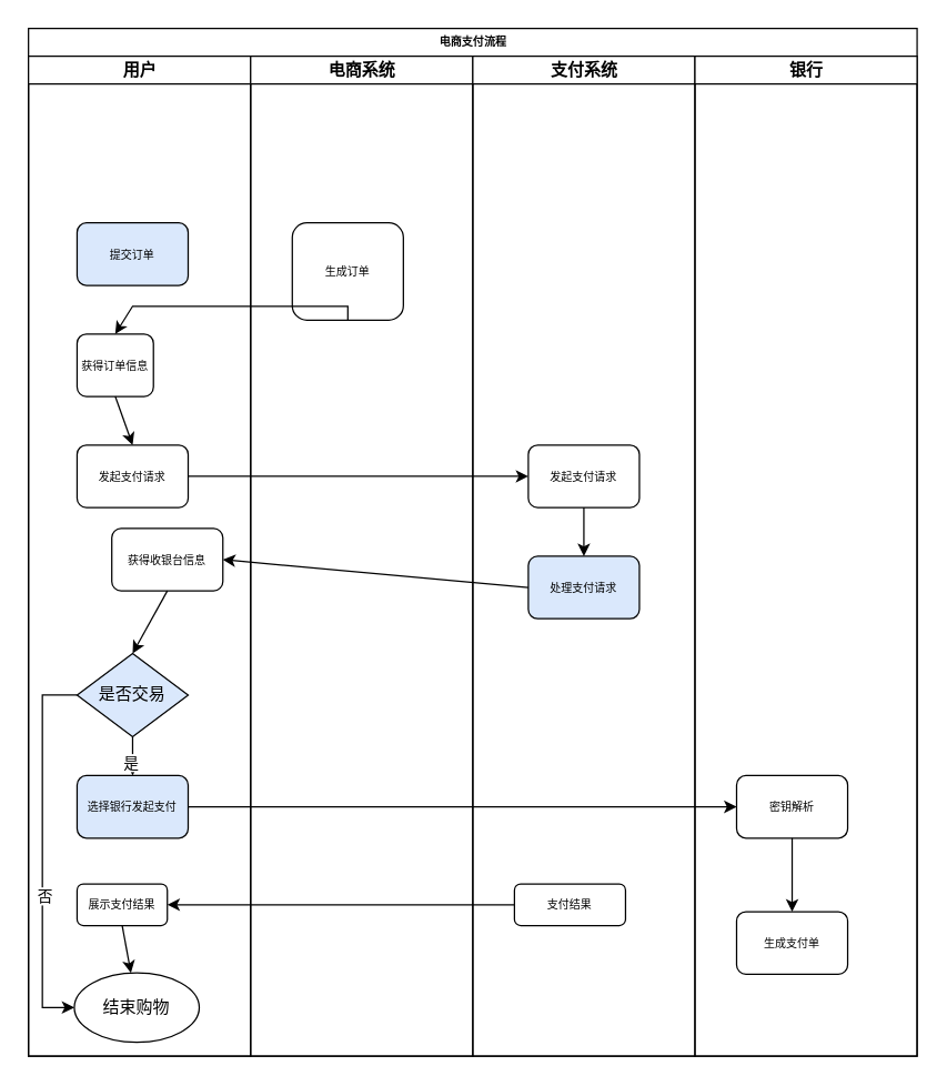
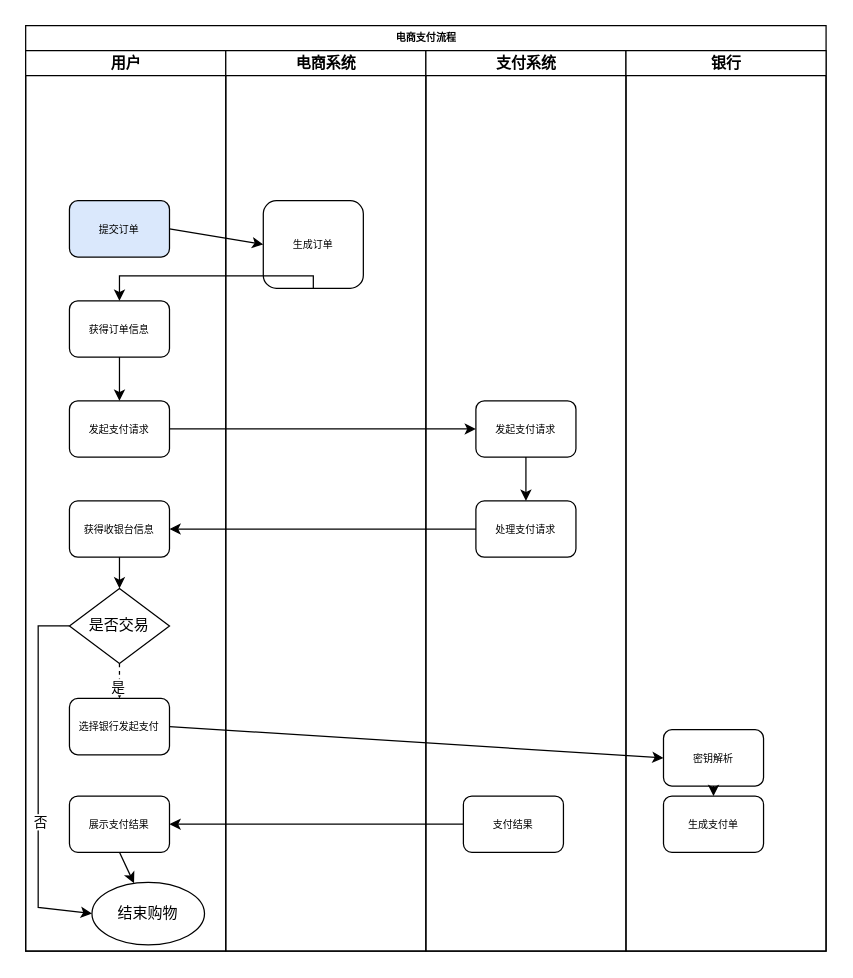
  <mxCell id="0" />
  <mxCell id="1" parent="0" />
  <mxCell id="2" value="电商支付流程" style="swimlane;html=1;childLayout=stackLayout;startSize=20;rounded=0;shadow=0;labelBackgroundColor=none;strokeWidth=1;fontFamily=Verdana;fontSize=8;align=center;" parent="1" vertex="1"><mxGeometry x="20" y="20" width="640" height="740" as="geometry"><mxRectangle x="70" y="60" width="70" height="30" as="alternateBounds" /></mxGeometry></mxCell>
  <mxCell id="3" value="用户" style="swimlane;html=1;startSize=20;" parent="2" vertex="1"><mxGeometry y="20" width="160" height="720" as="geometry" /></mxCell>
  <mxCell id="4" value="提交订单" style="rounded=1;whiteSpace=wrap;html=1;shadow=0;labelBackgroundColor=none;strokeWidth=1;fontFamily=Verdana;fontSize=8;align=center;fillColor=#dae8fc;" vertex="1" parent="3"><mxGeometry x="35" y="120" width="80" height="45" as="geometry" /></mxCell>
- <mxCell id="5" value="获得订单信息" style="rounded=1;whiteSpace=wrap;html=1;shadow=0;labelBackgroundColor=none;strokeWidth=1;fontFamily=Verdana;fontSize=8;align=center;" vertex="1" parent="3"><mxGeometry x="35" y="200" width="55" height="45" as="geometry" /></mxCell>
+ <mxCell id="5" value="获得订单信息" style="rounded=1;whiteSpace=wrap;html=1;shadow=0;labelBackgroundColor=none;strokeWidth=1;fontFamily=Verdana;fontSize=8;align=center;" vertex="1" parent="3"><mxGeometry x="35" y="200" width="80" height="45" as="geometry" /></mxCell>
  <mxCell id="6" value="发起支付请求" style="rounded=1;whiteSpace=wrap;html=1;shadow=0;labelBackgroundColor=none;strokeWidth=1;fontFamily=Verdana;fontSize=8;align=center;" vertex="1" parent="3"><mxGeometry x="35" y="280" width="80" height="45" as="geometry" /></mxCell>
  <mxCell id="7" value="" style="endArrow=classic;html=1;rounded=0;exitX=0.5;exitY=1;exitDx=0;exitDy=0;entryX=0.5;entryY=0;entryDx=0;entryDy=0;" edge="1" parent="3" source="5" target="6"><mxGeometry width="50" height="50" relative="1" as="geometry"><mxPoint x="430" y="230" as="sourcePoint" /><mxPoint x="480" y="180" as="targetPoint" /></mxGeometry></mxCell>
- <mxCell id="8" value="获得收银台信息" style="rounded=1;whiteSpace=wrap;html=1;shadow=0;labelBackgroundColor=none;strokeWidth=1;fontFamily=Verdana;fontSize=8;align=center;" vertex="1" parent="3"><mxGeometry x="60" y="340" width="80" height="45" as="geometry" /></mxCell>
- <mxCell id="9" value="是否交易" style="rhombus;whiteSpace=wrap;html=1;fillColor=#dae8fc;" vertex="1" parent="3"><mxGeometry x="35" y="430" width="80" height="60" as="geometry" /></mxCell>
+ <mxCell id="8" value="获得收银台信息" style="rounded=1;whiteSpace=wrap;html=1;shadow=0;labelBackgroundColor=none;strokeWidth=1;fontFamily=Verdana;fontSize=8;align=center;" vertex="1" parent="3"><mxGeometry x="35" y="360" width="80" height="45" as="geometry" /></mxCell>
+ <mxCell id="9" value="是否交易" style="rhombus;whiteSpace=wrap;html=1;" vertex="1" parent="3"><mxGeometry x="35" y="430" width="80" height="60" as="geometry" /></mxCell>
  <mxCell id="10" value="" style="endArrow=classic;html=1;rounded=0;exitX=0.5;exitY=1;exitDx=0;exitDy=0;entryX=0.5;entryY=0;entryDx=0;entryDy=0;" edge="1" parent="3" source="8" target="9"><mxGeometry width="50" height="50" relative="1" as="geometry"><mxPoint x="430" y="430" as="sourcePoint" /><mxPoint x="480" y="380" as="targetPoint" /></mxGeometry></mxCell>
- <mxCell id="11" value="结束购物" style="ellipse;whiteSpace=wrap;html=1;" vertex="1" parent="3"><mxGeometry x="33" y="660" width="90" height="50" as="geometry" /></mxCell>
+ <mxCell id="11" value="结束购物" style="ellipse;whiteSpace=wrap;html=1;" vertex="1" parent="3"><mxGeometry x="53" y="665" width="90" height="50" as="geometry" /></mxCell>
  <mxCell id="12" value="" style="endArrow=classic;html=1;rounded=0;exitX=0;exitY=0.5;exitDx=0;exitDy=0;entryX=0;entryY=0.5;entryDx=0;entryDy=0;" edge="1" parent="3" source="9" target="11"><mxGeometry width="50" height="50" relative="1" as="geometry"><mxPoint x="440" y="550" as="sourcePoint" /><mxPoint x="20" y="560" as="targetPoint" /><Array as="points"><mxPoint x="10" y="460" /><mxPoint x="10" y="645" /><mxPoint x="10" y="685" /></Array></mxGeometry></mxCell>
  <mxCell id="13" value="否" style="edgeLabel;html=1;align=center;verticalAlign=middle;resizable=0;points=[];" vertex="1" connectable="0" parent="12"><mxGeometry x="0.236" y="1" relative="1" as="geometry"><mxPoint as="offset" /></mxGeometry></mxCell>
- <mxCell id="14" value="选择银行发起支付" style="rounded=1;whiteSpace=wrap;html=1;shadow=0;labelBackgroundColor=none;strokeWidth=1;fontFamily=Verdana;fontSize=8;align=center;fillColor=#dae8fc;" vertex="1" parent="3"><mxGeometry x="35" y="518" width="80" height="45" as="geometry" /></mxCell>
- <mxCell id="15" value="" style="endArrow=classic;html=1;rounded=0;entryX=0.5;entryY=0;entryDx=0;entryDy=0;exitX=0.5;exitY=1;exitDx=0;exitDy=0;" edge="1" parent="3" source="9" target="14"><mxGeometry width="50" height="50" relative="1" as="geometry"><mxPoint x="120" y="460" as="sourcePoint" /><mxPoint x="490" y="500" as="targetPoint" /><Array as="points"><mxPoint x="75" y="500" /></Array></mxGeometry></mxCell>
+ <mxCell id="14" value="选择银行发起支付" style="rounded=1;whiteSpace=wrap;html=1;shadow=0;labelBackgroundColor=none;strokeWidth=1;fontFamily=Verdana;fontSize=8;align=center;" vertex="1" parent="3"><mxGeometry x="35" y="518" width="80" height="45" as="geometry" /></mxCell>
+ <mxCell id="15" value="" style="endArrow=classic;html=1;rounded=0;entryX=0.5;entryY=0;entryDx=0;entryDy=0;exitX=0.5;exitY=1;exitDx=0;exitDy=0;dashed=1;" edge="1" parent="3" source="9" target="14"><mxGeometry width="50" height="50" relative="1" as="geometry"><mxPoint x="120" y="460" as="sourcePoint" /><mxPoint x="490" y="500" as="targetPoint" /><Array as="points"><mxPoint x="75" y="500" /></Array></mxGeometry></mxCell>
  <mxCell id="16" value="是" style="edgeLabel;html=1;align=center;verticalAlign=middle;resizable=0;points=[];" vertex="1" connectable="0" parent="15"><mxGeometry x="0.296" y="-2" relative="1" as="geometry"><mxPoint as="offset" /></mxGeometry></mxCell>
- <mxCell id="17" value="展示支付结果" style="rounded=1;whiteSpace=wrap;html=1;shadow=0;labelBackgroundColor=none;strokeWidth=1;fontFamily=Verdana;fontSize=8;align=center;" vertex="1" parent="3"><mxGeometry x="35" y="596" width="65" height="30" as="geometry" /></mxCell>
+ <mxCell id="17" value="展示支付结果" style="rounded=1;whiteSpace=wrap;html=1;shadow=0;labelBackgroundColor=none;strokeWidth=1;fontFamily=Verdana;fontSize=8;align=center;" vertex="1" parent="3"><mxGeometry x="35" y="596" width="80" height="45" as="geometry" /></mxCell>
  <mxCell id="18" value="" style="endArrow=classic;html=1;rounded=0;exitX=0.5;exitY=1;exitDx=0;exitDy=0;" edge="1" parent="3" source="17" target="11"><mxGeometry width="50" height="50" relative="1" as="geometry"><mxPoint x="440" y="606" as="sourcePoint" /><mxPoint x="490" y="556" as="targetPoint" /></mxGeometry></mxCell>
  <mxCell id="19" value="电商系统" style="swimlane;html=1;startSize=20;" parent="2" vertex="1"><mxGeometry x="160" y="20" width="160" height="720" as="geometry" /></mxCell>
  <mxCell id="20" value="生成订单" style="rounded=1;whiteSpace=wrap;html=1;shadow=0;labelBackgroundColor=none;strokeWidth=1;fontFamily=Verdana;fontSize=8;align=center;" vertex="1" parent="19"><mxGeometry x="30" y="120" width="80" height="70" as="geometry" /></mxCell>
  <mxCell id="21" value="支付系统" style="swimlane;html=1;startSize=20;" parent="2" vertex="1"><mxGeometry x="320" y="20" width="160" height="720" as="geometry" /></mxCell>
  <mxCell id="22" value="发起支付请求" style="rounded=1;whiteSpace=wrap;html=1;shadow=0;labelBackgroundColor=none;strokeWidth=1;fontFamily=Verdana;fontSize=8;align=center;" vertex="1" parent="21"><mxGeometry x="40" y="280" width="80" height="45" as="geometry" /></mxCell>
- <mxCell id="23" value="处理支付请求" style="rounded=1;whiteSpace=wrap;html=1;shadow=0;labelBackgroundColor=none;strokeWidth=1;fontFamily=Verdana;fontSize=8;align=center;fillColor=#dae8fc;" vertex="1" parent="21"><mxGeometry x="40" y="360" width="80" height="45" as="geometry" /></mxCell>
+ <mxCell id="23" value="处理支付请求" style="rounded=1;whiteSpace=wrap;html=1;shadow=0;labelBackgroundColor=none;strokeWidth=1;fontFamily=Verdana;fontSize=8;align=center;" vertex="1" parent="21"><mxGeometry x="40" y="360" width="80" height="45" as="geometry" /></mxCell>
  <mxCell id="24" value="" style="endArrow=classic;html=1;rounded=0;exitX=0.5;exitY=1;exitDx=0;exitDy=0;" edge="1" parent="21" source="22" target="23"><mxGeometry width="50" height="50" relative="1" as="geometry"><mxPoint x="110" y="230" as="sourcePoint" /><mxPoint x="160" y="180" as="targetPoint" /></mxGeometry></mxCell>
- <mxCell id="25" value="支付结果" style="rounded=1;whiteSpace=wrap;html=1;shadow=0;labelBackgroundColor=none;strokeWidth=1;fontFamily=Verdana;fontSize=8;align=center;" vertex="1" parent="21"><mxGeometry x="30" y="596" width="80" height="30" as="geometry" /></mxCell>
+ <mxCell id="25" value="支付结果" style="rounded=1;whiteSpace=wrap;html=1;shadow=0;labelBackgroundColor=none;strokeWidth=1;fontFamily=Verdana;fontSize=8;align=center;" vertex="1" parent="21"><mxGeometry x="30" y="596" width="80" height="45" as="geometry" /></mxCell>
  <mxCell id="26" value="" style="endArrow=classic;html=1;rounded=0;exitX=1;exitY=0.5;exitDx=0;exitDy=0;entryX=0;entryY=0.5;entryDx=0;entryDy=0;" edge="1" parent="2" source="14" target="28"><mxGeometry width="50" height="50" relative="1" as="geometry"><mxPoint x="440" y="578" as="sourcePoint" /><mxPoint x="490" y="528" as="targetPoint" /></mxGeometry></mxCell>
  <mxCell id="27" value="银行" style="swimlane;html=1;startSize=20;" parent="2" vertex="1"><mxGeometry x="480" y="20" width="160" height="720" as="geometry" /></mxCell>
- <mxCell id="28" value="密钥解析" style="rounded=1;whiteSpace=wrap;html=1;shadow=0;labelBackgroundColor=none;strokeWidth=1;fontFamily=Verdana;fontSize=8;align=center;" vertex="1" parent="27"><mxGeometry x="30" y="518" width="80" height="45" as="geometry" /></mxCell>
- <mxCell id="29" value="生成支付单" style="rounded=1;whiteSpace=wrap;html=1;shadow=0;labelBackgroundColor=none;strokeWidth=1;fontFamily=Verdana;fontSize=8;align=center;" vertex="1" parent="27"><mxGeometry x="30" y="616" width="80" height="45" as="geometry" /></mxCell>
+ <mxCell id="28" value="密钥解析" style="rounded=1;whiteSpace=wrap;html=1;shadow=0;labelBackgroundColor=none;strokeWidth=1;fontFamily=Verdana;fontSize=8;align=center;" vertex="1" parent="27"><mxGeometry x="30" y="543" width="80" height="45" as="geometry" /></mxCell>
+ <mxCell id="29" value="生成支付单" style="rounded=1;whiteSpace=wrap;html=1;shadow=0;labelBackgroundColor=none;strokeWidth=1;fontFamily=Verdana;fontSize=8;align=center;" vertex="1" parent="27"><mxGeometry x="30" y="596" width="80" height="45" as="geometry" /></mxCell>
  <mxCell id="30" value="" style="endArrow=classic;html=1;rounded=0;exitX=0.5;exitY=1;exitDx=0;exitDy=0;entryX=0.5;entryY=0;entryDx=0;entryDy=0;" edge="1" parent="27" source="28" target="29"><mxGeometry width="50" height="50" relative="1" as="geometry"><mxPoint x="-40" y="580" as="sourcePoint" /><mxPoint x="10" y="530" as="targetPoint" /></mxGeometry></mxCell>
+ <mxCell id="31" value="" style="endArrow=classic;html=1;rounded=0;exitX=1;exitY=0.5;exitDx=0;exitDy=0;entryX=0;entryY=0.5;entryDx=0;entryDy=0;" edge="1" parent="2" source="4" target="20"><mxGeometry width="50" height="50" relative="1" as="geometry"><mxPoint x="430" y="250" as="sourcePoint" /><mxPoint x="480" y="200" as="targetPoint" /></mxGeometry></mxCell>
  <mxCell id="32" value="" style="endArrow=classic;html=1;rounded=0;exitX=0.5;exitY=1;exitDx=0;exitDy=0;entryX=0.5;entryY=0;entryDx=0;entryDy=0;" edge="1" parent="2" source="20" target="5"><mxGeometry width="50" height="50" relative="1" as="geometry"><mxPoint x="430" y="250" as="sourcePoint" /><mxPoint x="230" y="180" as="targetPoint" /><Array as="points"><mxPoint x="230" y="200" /><mxPoint x="75" y="200" /></Array></mxGeometry></mxCell>
  <mxCell id="33" value="" style="endArrow=classic;html=1;rounded=0;exitX=1;exitY=0.5;exitDx=0;exitDy=0;" edge="1" parent="2" source="6" target="22"><mxGeometry width="50" height="50" relative="1" as="geometry"><mxPoint x="430" y="250" as="sourcePoint" /><mxPoint x="480" y="200" as="targetPoint" /></mxGeometry></mxCell>
  <mxCell id="34" value="" style="endArrow=classic;html=1;rounded=0;exitX=0;exitY=0.5;exitDx=0;exitDy=0;entryX=1;entryY=0.5;entryDx=0;entryDy=0;" edge="1" parent="2" source="23" target="8"><mxGeometry width="50" height="50" relative="1" as="geometry"><mxPoint x="430" y="250" as="sourcePoint" /><mxPoint x="480" y="200" as="targetPoint" /></mxGeometry></mxCell>
  <mxCell id="35" value="" style="endArrow=classic;html=1;rounded=0;exitX=0;exitY=0.5;exitDx=0;exitDy=0;entryX=1;entryY=0.5;entryDx=0;entryDy=0;" edge="1" parent="2" source="25" target="17"><mxGeometry width="50" height="50" relative="1" as="geometry"><mxPoint x="440" y="616" as="sourcePoint" /><mxPoint x="490" y="566" as="targetPoint" /></mxGeometry></mxCell>
